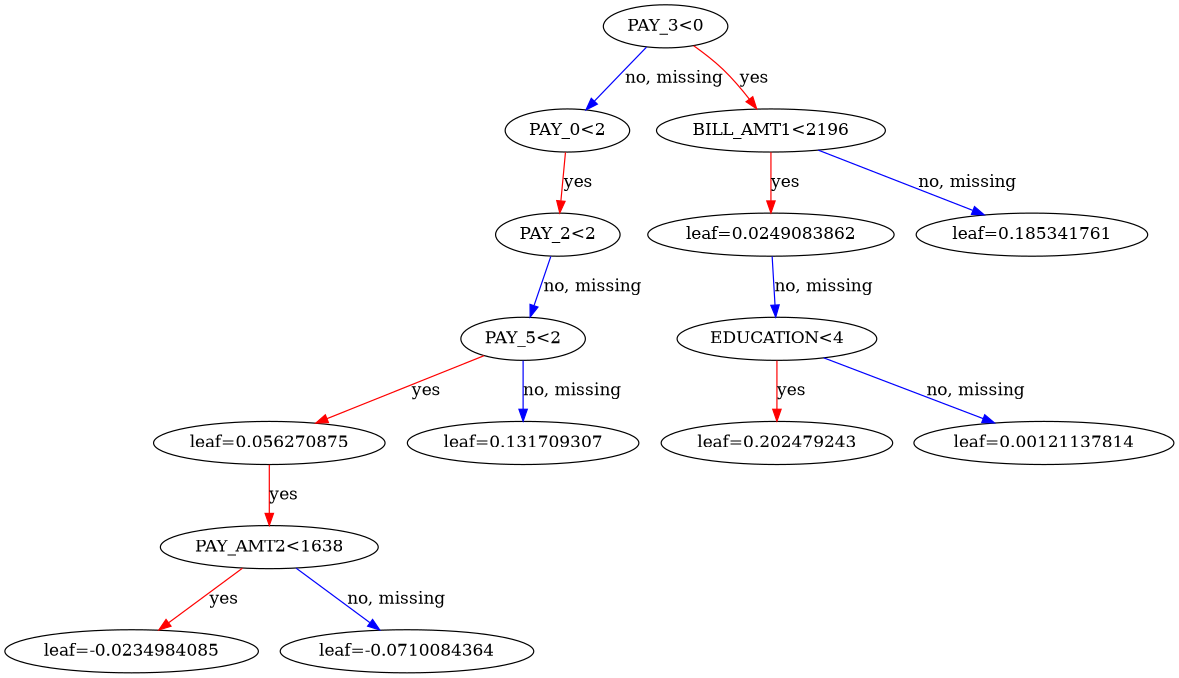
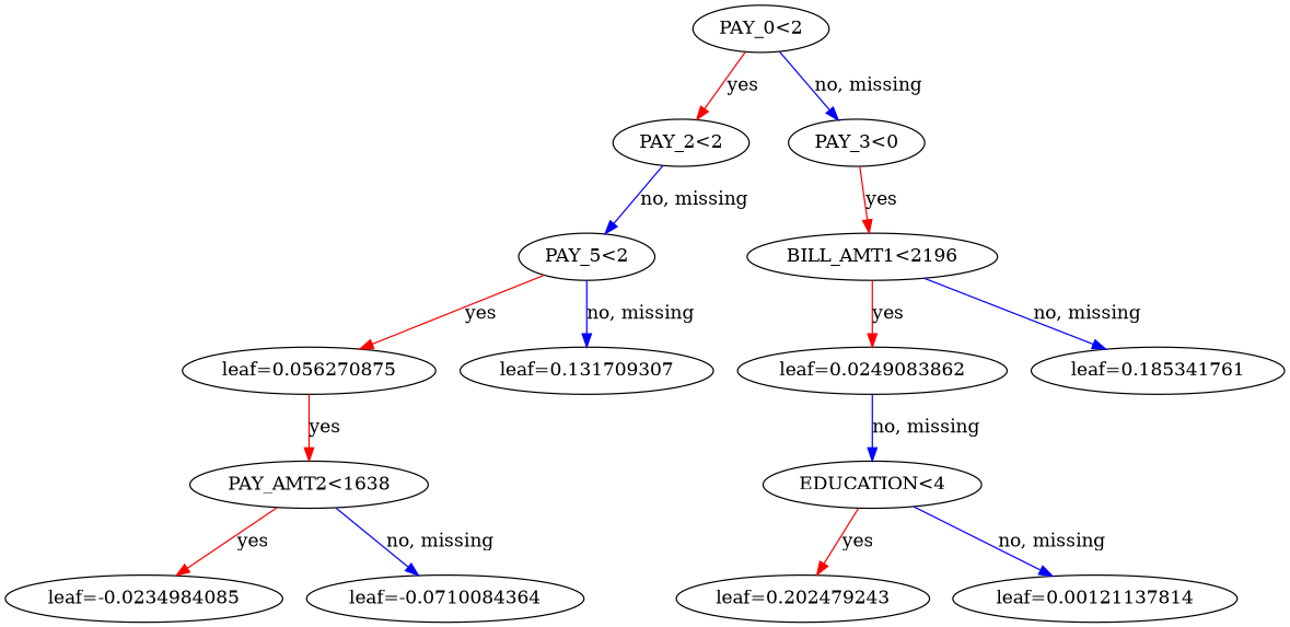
  digraph {
    rankdir=TB
    edge [color="#FF0000"]
    n1 [label="PAY_0<2"]
    n2 [label="PAY_2<2"]
    n3 [label="PAY_3<0"]
    n4 [label="PAY_5<2"]
    n5 [label="BILL_AMT1<2196"]
    n6 [label="PAY_AMT2<1638"]
    n7 [label="leaf=-0.0234984085"]
    n8 [label="leaf=-0.0710084364"]
    n9 [label="leaf=0.056270875"]
    n10 [label="leaf=0.131709307"]
    n11 [label="leaf=0.0249083862"]
    n12 [label="leaf=0.185341761"]
    n13 [label="EDUCATION<4"]
    n14 [label="leaf=0.202479243"]
    n15 [label="leaf=0.00121137814"]
    n1 -> n2 [label=yes]
-   n3 -> n1 [color="#0000FF" label="no, missing"]
+   n1 -> n3 [color="#0000FF" label="no, missing"]
    n2 -> n4 [color="#0000FF" label="no, missing"]
    n3 -> n5 [label=yes]
    n4 -> n9 [label=yes]
    n4 -> n10 [color="#0000FF" label="no, missing"]
    n5 -> n11 [label=yes]
    n5 -> n12 [color="#0000FF" label="no, missing"]
    n6 -> n7 [label=yes]
    n6 -> n8 [color="#0000FF" label="no, missing"]
    n9 -> n6 [label=yes]
    n11 -> n13 [color="#0000FF" label="no, missing"]
    n13 -> n14 [label=yes]
    n13 -> n15 [color="#0000FF" label="no, missing"]
  }
